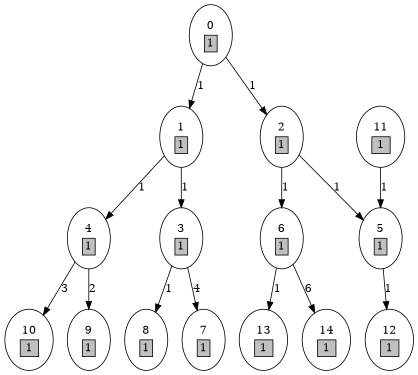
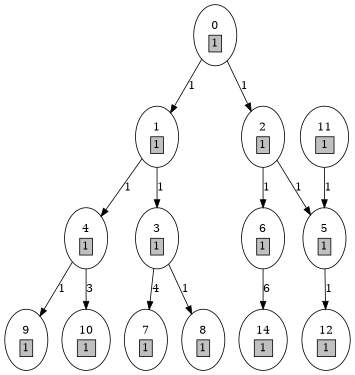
  digraph {
    n1 [label=<<TABLE border="0"><TR><TD>0</TD></TR><TR><TD border="1" bgcolor="grey">1</TD></TR></TABLE>>]
    n2 [label=<<TABLE border="0"><TR><TD>1</TD></TR><TR><TD border="1" bgcolor="grey">1</TD></TR></TABLE>>]
    n3 [label=<<TABLE border="0"><TR><TD>2</TD></TR><TR><TD border="1" bgcolor="grey">1</TD></TR></TABLE>>]
    n4 [label=<<TABLE border="0"><TR><TD>3</TD></TR><TR><TD border="1" bgcolor="grey">1</TD></TR></TABLE>>]
    n5 [label=<<TABLE border="0"><TR><TD>4</TD></TR><TR><TD border="1" bgcolor="grey">1</TD></TR></TABLE>>]
    n6 [label=<<TABLE border="0"><TR><TD>5</TD></TR><TR><TD border="1" bgcolor="grey">1</TD></TR></TABLE>>]
    n7 [label=<<TABLE border="0"><TR><TD>6</TD></TR><TR><TD border="1" bgcolor="grey">1</TD></TR></TABLE>>]
    n8 [label=<<TABLE border="0"><TR><TD>7</TD></TR><TR><TD border="1" bgcolor="grey">1</TD></TR></TABLE>>]
    n9 [label=<<TABLE border="0"><TR><TD>8</TD></TR><TR><TD border="1" bgcolor="grey">1</TD></TR></TABLE>>]
    n10 [label=<<TABLE border="0"><TR><TD>9</TD></TR><TR><TD border="1" bgcolor="grey">1</TD></TR></TABLE>>]
    n11 [label=<<TABLE border="0"><TR><TD>10</TD></TR><TR><TD border="1" bgcolor="grey">1</TD></TR></TABLE>>]
    n12 [label=<<TABLE border="0"><TR><TD>12</TD></TR><TR><TD border="1" bgcolor="grey">1</TD></TR></TABLE>>]
-   n13 [label=<<TABLE border="0"><TR><TD>13</TD></TR><TR><TD border="1" bgcolor="grey">1</TD></TR></TABLE>>]
    n14 [label=<<TABLE border="0"><TR><TD>14</TD></TR><TR><TD border="1" bgcolor="grey">1</TD></TR></TABLE>>]
    n15 [label=<<TABLE border="0"><TR><TD>11</TD></TR><TR><TD border="1" bgcolor="grey">1</TD></TR></TABLE>>]
    n1 -> n2 [label=1]
    n1 -> n3 [label=1]
    n2 -> n4 [label=1]
    n2 -> n5 [label=1]
    n3 -> n6 [label=1]
    n3 -> n7 [label=1]
    n4 -> n8 [label=4]
    n4 -> n9 [label=1]
-   n5 -> n10 [label=2]
+   n5 -> n10 [label=1]
    n5 -> n11 [label=3]
    n6 -> n12 [label=1]
-   n7 -> n13 [label=1]
    n7 -> n14 [label=6]
    n15 -> n6 [label=1]
  }
